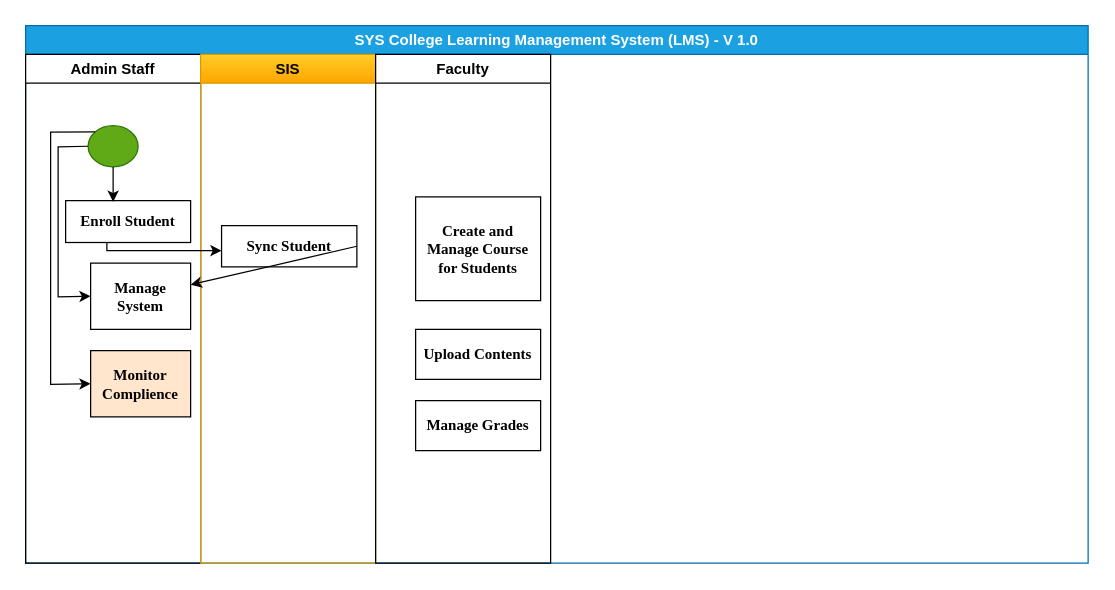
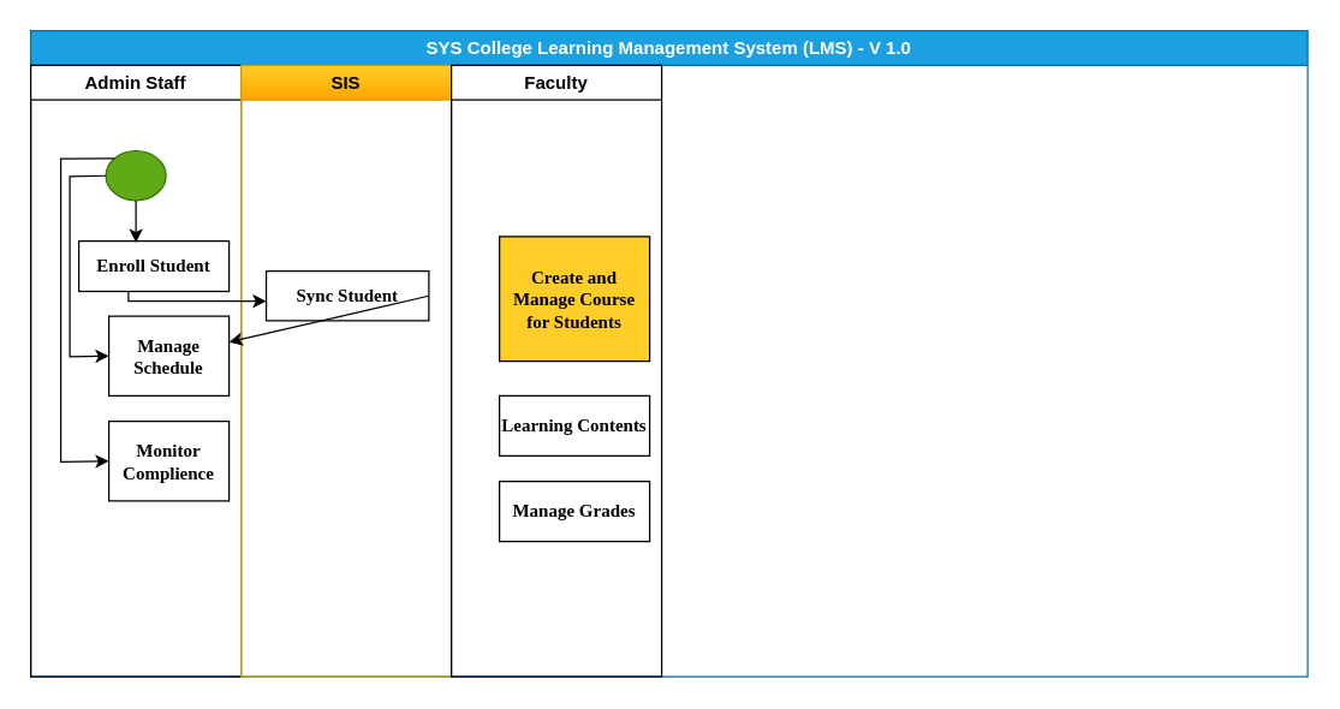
  <mxCell id="0" />
  <mxCell id="1" parent="0" />
  <mxCell id="2" value="SYS College Learning Management System (LMS) - V 1.0" style="swimlane;whiteSpace=wrap;html=1;startSize=23;fillStyle=solid;fillColor=#1ba1e2;strokeColor=#006EAF;fontColor=#ffffff;" vertex="1" parent="1"><mxGeometry x="20" y="20" width="850" height="430" as="geometry" /></mxCell>
  <mxCell id="3" value="Admin Staff" style="swimlane;whiteSpace=wrap;html=1;" vertex="1" parent="2"><mxGeometry y="23" width="140" height="407" as="geometry" /></mxCell>
  <mxCell id="4" value="" style="ellipse;whiteSpace=wrap;html=1;fillColor=#60a917;fontColor=#ffffff;strokeColor=#2D7600;" vertex="1" parent="3"><mxGeometry x="50" y="57" width="40" height="33" as="geometry" /></mxCell>
  <mxCell id="5" value="&lt;font face=&quot;Verdana&quot;&gt;&lt;b&gt;Enroll Student&lt;/b&gt;&lt;/font&gt;" style="whiteSpace=wrap;html=1;" vertex="1" parent="3"><mxGeometry x="32" y="117" width="100" height="33.5" as="geometry" /></mxCell>
  <mxCell id="6" value="" style="endArrow=classic;html=1;rounded=0;exitX=0;exitY=0.5;exitDx=0;exitDy=0;entryX=0;entryY=0.5;entryDx=0;entryDy=0;" edge="1" parent="3" source="4" target="7"><mxGeometry width="50" height="50" relative="1" as="geometry"><mxPoint x="66" y="73.5" as="sourcePoint" /><mxPoint x="50" y="217" as="targetPoint" /><Array as="points"><mxPoint x="26" y="74" /><mxPoint x="26" y="147" /><mxPoint x="26" y="194" /></Array></mxGeometry></mxCell>
- <mxCell id="7" value="Manage&lt;div&gt;System&lt;/div&gt;" style="whiteSpace=wrap;html=1;fontFamily=Verdana;fontStyle=1" vertex="1" parent="3"><mxGeometry x="52" y="167" width="80" height="53" as="geometry" /></mxCell>
- <mxCell id="8" value="Monitor&lt;div&gt;Complience&lt;/div&gt;" style="whiteSpace=wrap;html=1;fontFamily=Verdana;fontStyle=1;fillColor=#ffe6cc;" vertex="1" parent="3"><mxGeometry x="52" y="237" width="80" height="53" as="geometry" /></mxCell>
+ <mxCell id="7" value="Manage&lt;div&gt;Schedule&lt;/div&gt;" style="whiteSpace=wrap;html=1;fontFamily=Verdana;fontStyle=1" vertex="1" parent="3"><mxGeometry x="52" y="167" width="80" height="53" as="geometry" /></mxCell>
+ <mxCell id="8" value="Monitor&lt;div&gt;Complience&lt;/div&gt;" style="whiteSpace=wrap;html=1;fontFamily=Verdana;fontStyle=1" vertex="1" parent="3"><mxGeometry x="52" y="237" width="80" height="53" as="geometry" /></mxCell>
  <mxCell id="9" value="" style="endArrow=classic;html=1;rounded=0;exitX=0;exitY=0;exitDx=0;exitDy=0;entryX=0;entryY=0.5;entryDx=0;entryDy=0;" edge="1" parent="3" source="4" target="8"><mxGeometry width="50" height="50" relative="1" as="geometry"><mxPoint x="44" y="62.25" as="sourcePoint" /><mxPoint x="44" y="205.25" as="targetPoint" /><Array as="points"><mxPoint x="20" y="62.25" /><mxPoint x="20" y="135.25" /><mxPoint x="20" y="205.25" /><mxPoint x="20" y="264" /></Array></mxGeometry></mxCell>
  <mxCell id="10" value="" style="endArrow=classic;html=1;rounded=0;exitX=0.5;exitY=1;exitDx=0;exitDy=0;entryX=0.38;entryY=0.03;entryDx=0;entryDy=0;entryPerimeter=0;" edge="1" parent="3" source="4" target="5"><mxGeometry width="50" height="50" relative="1" as="geometry"><mxPoint x="60" y="127" as="sourcePoint" /><mxPoint x="110" y="77" as="targetPoint" /></mxGeometry></mxCell>
  <mxCell id="11" value="SIS" style="swimlane;whiteSpace=wrap;html=1;startSize=23;fillColor=#ffcd28;strokeColor=#d79b00;gradientColor=#ffa500;" vertex="1" parent="2"><mxGeometry x="140" y="23" width="140" height="407" as="geometry"><mxRectangle x="201" y="23" width="190" height="30" as="alternateBounds" /></mxGeometry></mxCell>
  <mxCell id="12" value="Sync Student" style="whiteSpace=wrap;html=1;fontFamily=Verdana;fontStyle=1" vertex="1" parent="11"><mxGeometry x="16.75" y="137" width="108.25" height="33" as="geometry" /></mxCell>
  <mxCell id="13" value="" style="edgeStyle=orthogonalEdgeStyle;rounded=0;orthogonalLoop=1;jettySize=auto;html=1;" edge="1" parent="2" source="5" target="12"><mxGeometry relative="1" as="geometry"><Array as="points"><mxPoint x="65" y="180" /></Array></mxGeometry></mxCell>
  <mxCell id="14" value="Faculty" style="swimlane;whiteSpace=wrap;html=1;startSize=23;" vertex="1" parent="2"><mxGeometry x="280" y="23" width="140" height="407" as="geometry" /></mxCell>
- <mxCell id="15" value="&lt;font face=&quot;Verdana&quot;&gt;&lt;b&gt;Create and Manage Course for Students&lt;/b&gt;&lt;/font&gt;" style="whiteSpace=wrap;html=1;" vertex="1" parent="14"><mxGeometry x="32" y="114" width="100" height="83" as="geometry" /></mxCell>
- <mxCell id="16" value="&lt;font face=&quot;Verdana&quot;&gt;&lt;b&gt;Upload Contents&lt;/b&gt;&lt;/font&gt;" style="whiteSpace=wrap;html=1;" vertex="1" parent="14"><mxGeometry x="32" y="220" width="100" height="40" as="geometry" /></mxCell>
+ <mxCell id="15" value="&lt;font face=&quot;Verdana&quot;&gt;&lt;b&gt;Create and Manage Course for Students&lt;/b&gt;&lt;/font&gt;" style="whiteSpace=wrap;html=1;fillColor=#ffcd28;" vertex="1" parent="14"><mxGeometry x="32" y="114" width="100" height="83" as="geometry" /></mxCell>
+ <mxCell id="16" value="&lt;font face=&quot;Verdana&quot;&gt;&lt;b&gt;Learning Contents&lt;/b&gt;&lt;/font&gt;" style="whiteSpace=wrap;html=1;" vertex="1" parent="14"><mxGeometry x="32" y="220" width="100" height="40" as="geometry" /></mxCell>
  <mxCell id="17" value="&lt;font face=&quot;Verdana&quot;&gt;&lt;b&gt;Manage Grades&lt;/b&gt;&lt;/font&gt;" style="whiteSpace=wrap;html=1;" vertex="1" parent="14"><mxGeometry x="32" y="277" width="100" height="40" as="geometry" /></mxCell>
  <mxCell id="18" value="" style="endArrow=classic;html=1;rounded=0;exitX=1;exitY=0.5;exitDx=0;exitDy=0;" edge="1" parent="2" source="12" target="7"><mxGeometry width="50" height="50" relative="1" as="geometry"><mxPoint x="260" y="320" as="sourcePoint" /><mxPoint x="310" y="270" as="targetPoint" /></mxGeometry></mxCell>
